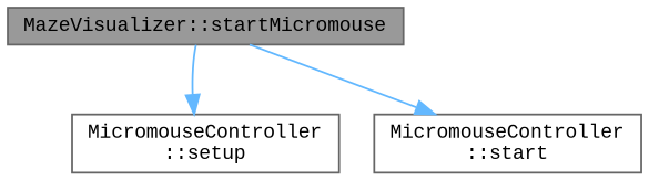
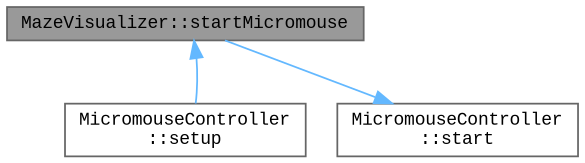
  digraph {
    fontname="Liberation Mono"
    rankdir=TB
    node [color=grey40 fillcolor=white fontname="Liberation Mono" fontsize=10 shape=box style=filled]
    edge [color=steelblue1 fontname="Liberation Mono" fontsize=10 labelfontname=Helvetica labelfontsize=10 style=solid]
    n1 [color=gray40 fillcolor=grey60 fontcolor=black height=0.2 label="MazeVisualizer::startMicromouse" width=0.4]
    n2 [height=0.2 label="MicromouseController\l::setup" width=0.4]
    n3 [height=0.2 label="MicromouseController\l::start" width=0.4]
-   n1 -> n2
+   n2 -> n1
    n1 -> n3
  }
